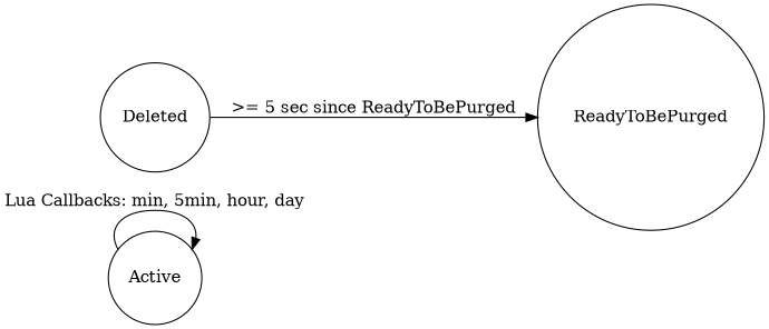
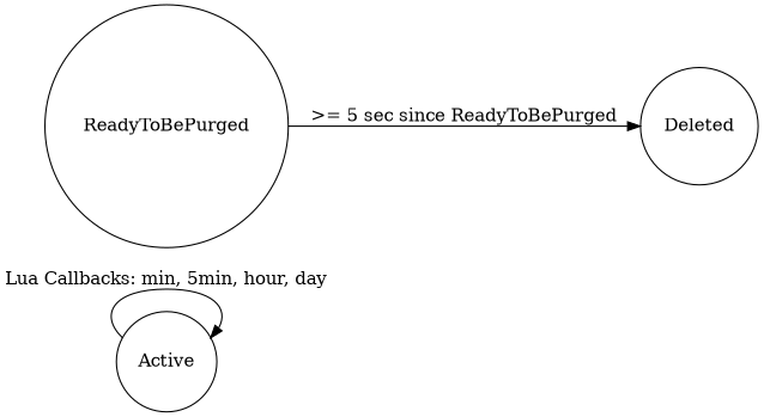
  digraph {
    rankdir=LR
    node [shape=circle]
    Active
    ReadyToBePurged
    Deleted
    Active -> Active [label="Lua Callbacks: min, 5min, hour, day"]
-   Deleted -> ReadyToBePurged [label=">= 5 sec since ReadyToBePurged"]
+   ReadyToBePurged -> Deleted [label=">= 5 sec since ReadyToBePurged"]
  }
